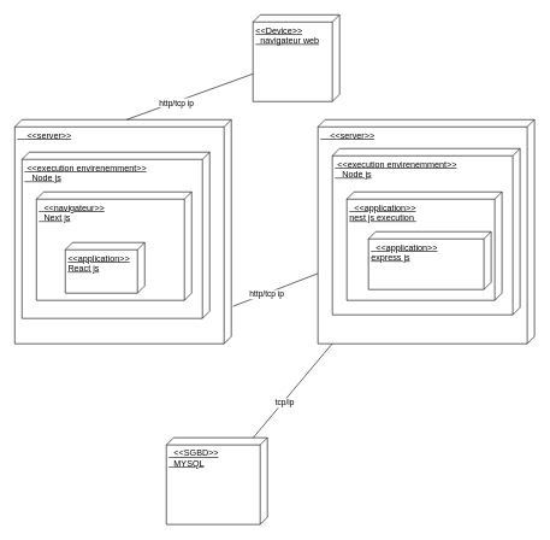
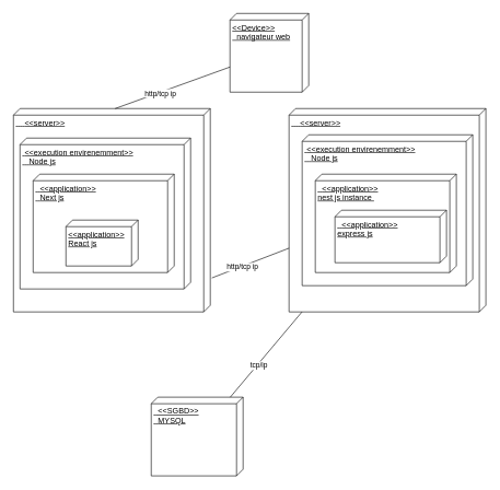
  <mxCell id="0" />
  <mxCell id="1" parent="0" />
  <mxCell id="2" value="&amp;lt;&amp;lt;Device&amp;gt;&amp;gt;&lt;br&gt;&amp;nbsp; navigateur web" style="verticalAlign=top;align=left;spacingTop=8;spacingLeft=2;spacingRight=12;shape=cube;size=10;direction=south;fontStyle=4;html=1;" vertex="1" parent="1"><mxGeometry x="350" y="20" width="120" height="120" as="geometry" /></mxCell>
  <mxCell id="3" value="&lt;span style=&quot;white-space: pre;&quot;&gt; &lt;/span&gt;&lt;span style=&quot;white-space: pre;&quot;&gt; &lt;/span&gt;&lt;span style=&quot;white-space: pre;&quot;&gt; &lt;/span&gt;&lt;span style=&quot;white-space: pre;&quot;&gt; &lt;/span&gt;&amp;lt;&amp;lt;server&amp;gt;&amp;gt;&lt;br&gt;&lt;span style=&quot;color: rgba(0, 0, 0, 0); font-family: monospace; font-size: 0px;&quot;&gt;%3CmxGraphModel%3E%3Croot%3E%3CmxCell%20id%3D%220%22%2F%3E%3CmxCell%20id%3D%221%22%20parent%3D%220%22%2F%3E%3CmxCell%20id%3D%222%22%20value%3D%22%26amp%3Blt%3B%26amp%3Blt%3BDevice%26amp%3Bgt%3B%26amp%3Bgt%3B%26lt%3Bbr%26gt%3Bnavigateur%20web%22%20style%3D%22verticalAlign%3Dtop%3Balign%3Dleft%3BspacingTop%3D8%3BspacingLeft%3D2%3BspacingRight%3D12%3Bshape%3Dcube%3Bsize%3D10%3Bdirection%3Dsouth%3BfontStyle%3D4%3Bhtml%3D1%3B%22%20vertex%3D%221%22%20parent%3D%221%22%3E%3CmxGeometry%20x%3D%2280%22%20y%3D%2210%22%20width%3D%22120%22%20height%3D%22120%22%20as%3D%22geometry%22%2F%3E%3C%2FmxCell%3E%3C%2Froot%3E%3C%2FmxGraphModel%3E&lt;/span&gt;" style="verticalAlign=top;align=left;spacingTop=8;spacingLeft=2;spacingRight=12;shape=cube;size=10;direction=south;fontStyle=4;html=1;" vertex="1" parent="1"><mxGeometry x="440" y="165" width="300" height="310" as="geometry" /></mxCell>
  <mxCell id="4" value="&lt;span style=&quot;white-space: pre;&quot;&gt; &lt;/span&gt;&amp;lt;&amp;lt;execution envirenemment&amp;gt;&amp;gt;&lt;br&gt;&lt;span style=&quot;white-space: pre;&quot;&gt; &lt;/span&gt;&lt;span style=&quot;white-space: pre;&quot;&gt; &lt;/span&gt;&lt;span style=&quot;white-space: pre;&quot;&gt; &lt;/span&gt;Node js" style="verticalAlign=top;align=left;spacingTop=8;spacingLeft=2;spacingRight=12;shape=cube;size=10;direction=south;fontStyle=4;html=1;" vertex="1" parent="1"><mxGeometry x="460" y="205" width="260" height="230" as="geometry" /></mxCell>
- <mxCell id="5" value="&lt;span style=&quot;white-space: pre;&quot;&gt; &lt;/span&gt;&lt;span style=&quot;white-space: pre;&quot;&gt; &lt;/span&gt;&amp;lt;&amp;lt;application&amp;gt;&amp;gt;&lt;br&gt;nest js execution&amp;nbsp;" style="verticalAlign=top;align=left;spacingTop=8;spacingLeft=2;spacingRight=12;shape=cube;size=10;direction=south;fontStyle=4;html=1;" vertex="1" parent="1"><mxGeometry x="480" y="265" width="215" height="150" as="geometry" /></mxCell>
+ <mxCell id="5" value="&lt;span style=&quot;white-space: pre;&quot;&gt; &lt;/span&gt;&lt;span style=&quot;white-space: pre;&quot;&gt; &lt;/span&gt;&amp;lt;&amp;lt;application&amp;gt;&amp;gt;&lt;br&gt;nest js instance&amp;nbsp;" style="verticalAlign=top;align=left;spacingTop=8;spacingLeft=2;spacingRight=12;shape=cube;size=10;direction=south;fontStyle=4;html=1;" vertex="1" parent="1"><mxGeometry x="480" y="265" width="215" height="150" as="geometry" /></mxCell>
  <mxCell id="6" value="&lt;span style=&quot;white-space: pre;&quot;&gt; &lt;/span&gt;&lt;span style=&quot;white-space: pre;&quot;&gt; &lt;/span&gt;&amp;lt;&amp;lt;application&amp;gt;&amp;gt;&lt;br&gt;express js" style="verticalAlign=top;align=left;spacingTop=8;spacingLeft=2;spacingRight=12;shape=cube;size=10;direction=south;fontStyle=4;html=1;" vertex="1" parent="1"><mxGeometry x="510" y="320" width="170" height="80" as="geometry" /></mxCell>
  <mxCell id="7" value="&lt;span style=&quot;white-space: pre;&quot;&gt; &lt;/span&gt;&amp;nbsp;&amp;lt;&amp;lt;SGBD&amp;gt;&amp;gt;&lt;br&gt;&lt;span style=&quot;white-space: pre;&quot;&gt; &lt;span style=&quot;white-space: pre;&quot;&gt; &lt;/span&gt;&lt;/span&gt;MYSQL" style="verticalAlign=top;align=left;spacingTop=8;spacingLeft=2;spacingRight=12;shape=cube;size=10;direction=south;fontStyle=4;html=1;" vertex="1" parent="1"><mxGeometry x="230" y="605" width="140" height="120" as="geometry" /></mxCell>
  <mxCell id="8" value="&lt;span style=&quot;white-space: pre;&quot;&gt; &lt;/span&gt;&lt;span style=&quot;white-space: pre;&quot;&gt; &lt;/span&gt;&lt;span style=&quot;white-space: pre;&quot;&gt; &lt;/span&gt;&lt;span style=&quot;white-space: pre;&quot;&gt; &lt;/span&gt;&amp;lt;&amp;lt;server&amp;gt;&amp;gt;&lt;br&gt;&lt;span style=&quot;color: rgba(0, 0, 0, 0); font-family: monospace; font-size: 0px;&quot;&gt;%3CmxGraphModel%3E%3Croot%3E%3CmxCell%20id%3D%220%22%2F%3E%3CmxCell%20id%3D%221%22%20parent%3D%220%22%2F%3E%3CmxCell%20id%3D%222%22%20value%3D%22%26amp%3Blt%3B%26amp%3Blt%3BDevice%26amp%3Bgt%3B%26amp%3Bgt%3B%26lt%3Bbr%26gt%3Bnavigateur%20web%22%20style%3D%22verticalAlign%3Dtop%3Balign%3Dleft%3BspacingTop%3D8%3BspacingLeft%3D2%3BspacingRight%3D12%3Bshape%3Dcube%3Bsize%3D10%3Bdirection%3Dsouth%3BfontStyle%3D4%3Bhtml%3D1%3B%22%20vertex%3D%221%22%20parent%3D%221%22%3E%3CmxGeometry%20x%3D%2280%22%20y%3D%2210%22%20width%3D%22120%22%20height%3D%22120%22%20as%3D%22geometry%22%2F%3E%3C%2FmxCell%3E%3C%2Froot%3E%3C%2FmxGraphModel%3E&lt;/span&gt;" style="verticalAlign=top;align=left;spacingTop=8;spacingLeft=2;spacingRight=12;shape=cube;size=10;direction=south;fontStyle=4;html=1;" vertex="1" parent="1"><mxGeometry x="20" y="165" width="300" height="310" as="geometry" /></mxCell>
  <mxCell id="9" value="&lt;span style=&quot;white-space: pre;&quot;&gt; &lt;/span&gt;&amp;lt;&amp;lt;execution envirenemment&amp;gt;&amp;gt;&lt;br&gt;&lt;span style=&quot;white-space: pre;&quot;&gt; &lt;/span&gt;&lt;span style=&quot;white-space: pre;&quot;&gt; &lt;/span&gt;&lt;span style=&quot;white-space: pre;&quot;&gt; &lt;/span&gt;Node js" style="verticalAlign=top;align=left;spacingTop=8;spacingLeft=2;spacingRight=12;shape=cube;size=10;direction=south;fontStyle=4;html=1;" vertex="1" parent="1"><mxGeometry x="30" y="210" width="260" height="230" as="geometry" /></mxCell>
- <mxCell id="10" value="&lt;span style=&quot;white-space: pre;&quot;&gt; &lt;/span&gt;&lt;span style=&quot;white-space: pre;&quot;&gt; &lt;/span&gt;&amp;lt;&amp;lt;navigateur&amp;gt;&amp;gt;&lt;br&gt;&lt;span style=&quot;white-space: pre;&quot;&gt; &lt;/span&gt;&lt;span style=&quot;white-space: pre;&quot;&gt; &lt;/span&gt;Next js&lt;br&gt;" style="verticalAlign=top;align=left;spacingTop=8;spacingLeft=2;spacingRight=12;shape=cube;size=10;direction=south;fontStyle=4;html=1;" vertex="1" parent="1"><mxGeometry x="50" y="265" width="215" height="150" as="geometry" /></mxCell>
- <mxCell id="11" value="&amp;lt;&amp;lt;application&amp;gt;&amp;gt;&lt;br&gt;React js" style="verticalAlign=top;align=left;spacingTop=8;spacingLeft=2;spacingRight=12;shape=cube;size=10;direction=south;fontStyle=4;html=1;" vertex="1" parent="1"><mxGeometry x="90" y="335" width="110" height="70" as="geometry" /></mxCell>
+ <mxCell id="10" value="&lt;span style=&quot;white-space: pre;&quot;&gt; &lt;/span&gt;&lt;span style=&quot;white-space: pre;&quot;&gt; &lt;/span&gt;&amp;lt;&amp;lt;application&amp;gt;&amp;gt;&lt;br&gt;&lt;span style=&quot;white-space: pre;&quot;&gt; &lt;/span&gt;&lt;span style=&quot;white-space: pre;&quot;&gt; &lt;/span&gt;Next js&lt;br&gt;" style="verticalAlign=top;align=left;spacingTop=8;spacingLeft=2;spacingRight=12;shape=cube;size=10;direction=south;fontStyle=4;html=1;" vertex="1" parent="1"><mxGeometry x="50" y="265" width="215" height="150" as="geometry" /></mxCell>
+ <mxCell id="11" value="&amp;lt;&amp;lt;application&amp;gt;&amp;gt;&lt;br&gt;React js" style="verticalAlign=top;align=left;spacingTop=8;spacingLeft=2;spacingRight=12;shape=cube;size=10;direction=south;fontStyle=4;html=1;" vertex="1" parent="1"><mxGeometry x="100" y="335" width="110" height="70" as="geometry" /></mxCell>
  <mxCell id="12" value="" style="endArrow=none;html=1;rounded=0;" edge="1" parent="1" source="7" target="3"><mxGeometry width="50" height="50" relative="1" as="geometry"><mxPoint x="20" y="655" as="sourcePoint" /><mxPoint x="70" y="605" as="targetPoint" /></mxGeometry></mxCell>
  <mxCell id="13" value="tcp/ip" style="edgeLabel;html=1;align=center;verticalAlign=middle;resizable=0;points=[];" vertex="1" connectable="0" parent="12"><mxGeometry x="-0.235" y="-2" relative="1" as="geometry"><mxPoint as="offset" /></mxGeometry></mxCell>
  <mxCell id="14" value="" style="endArrow=none;html=1;rounded=0;exitX=0.833;exitY=-0.008;exitDx=0;exitDy=0;exitPerimeter=0;" edge="1" parent="1" source="8" target="3"><mxGeometry width="50" height="50" relative="1" as="geometry"><mxPoint x="320" y="475" as="sourcePoint" /><mxPoint x="406.667" y="345" as="targetPoint" /></mxGeometry></mxCell>
  <mxCell id="15" value="http/tcp ip" style="edgeLabel;html=1;align=center;verticalAlign=middle;resizable=0;points=[];" vertex="1" connectable="0" parent="14"><mxGeometry x="-0.229" y="-1" relative="1" as="geometry"><mxPoint as="offset" /></mxGeometry></mxCell>
  <mxCell id="16" value="" style="endArrow=none;html=1;rounded=0;exitX=0;exitY=0;exitDx=0;exitDy=145;exitPerimeter=0;" edge="1" parent="1" source="8" target="2"><mxGeometry width="50" height="50" relative="1" as="geometry"><mxPoint x="360" y="220.37" as="sourcePoint" /><mxPoint x="477.6" y="175.004" as="targetPoint" /></mxGeometry></mxCell>
  <mxCell id="17" value="http/tcp ip" style="edgeLabel;html=1;align=center;verticalAlign=middle;resizable=0;points=[];" vertex="1" connectable="0" parent="16"><mxGeometry x="-0.229" y="-1" relative="1" as="geometry"><mxPoint as="offset" /></mxGeometry></mxCell>
